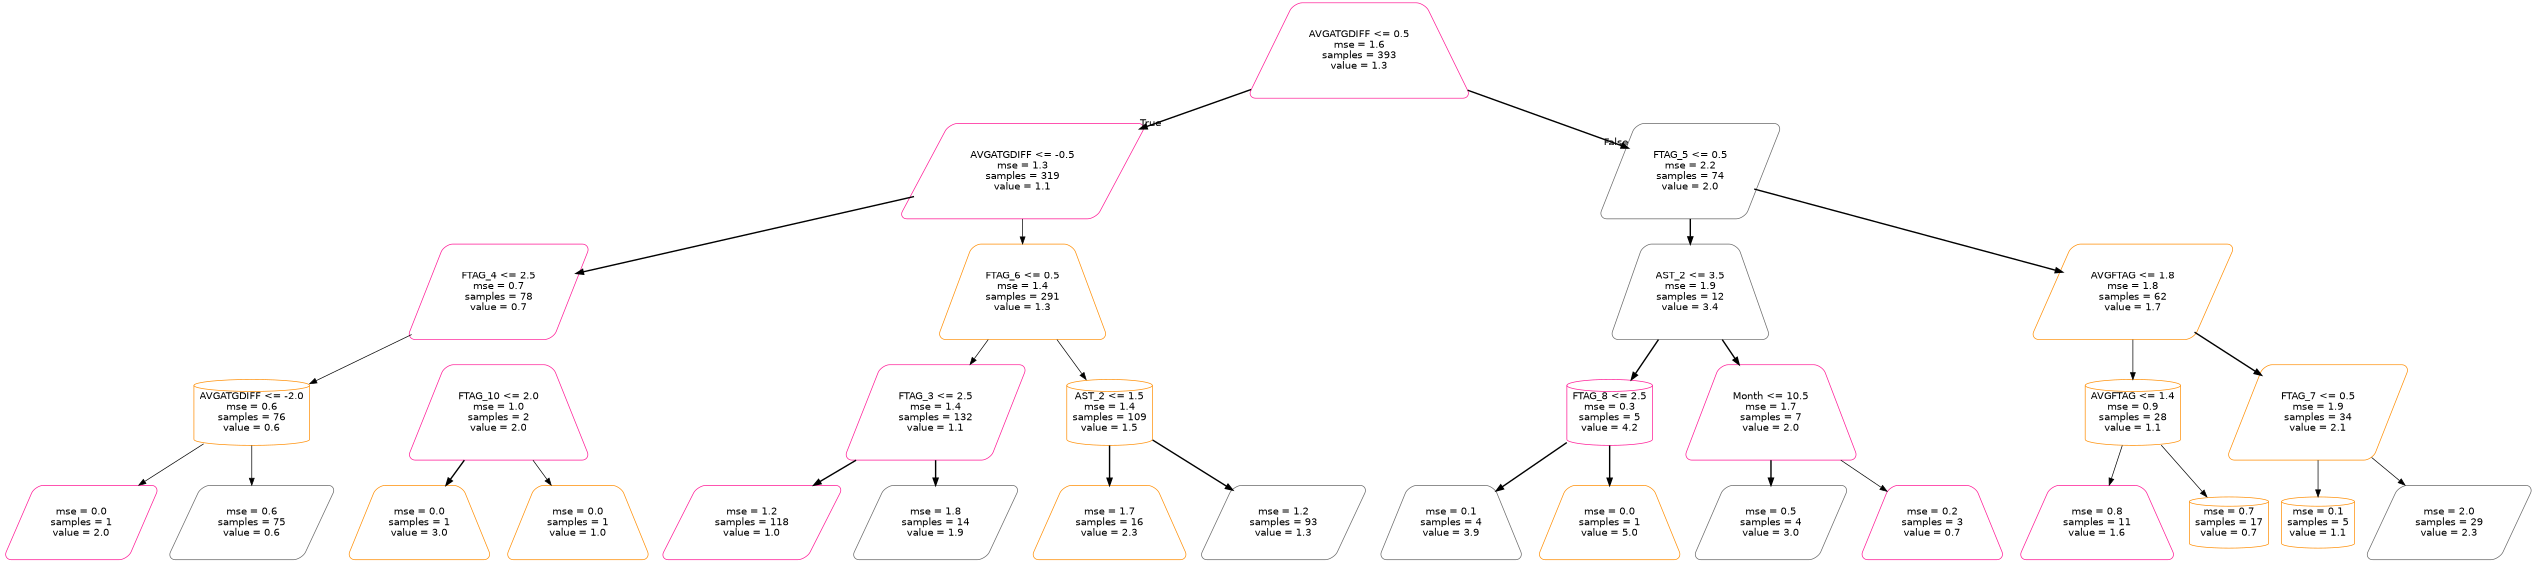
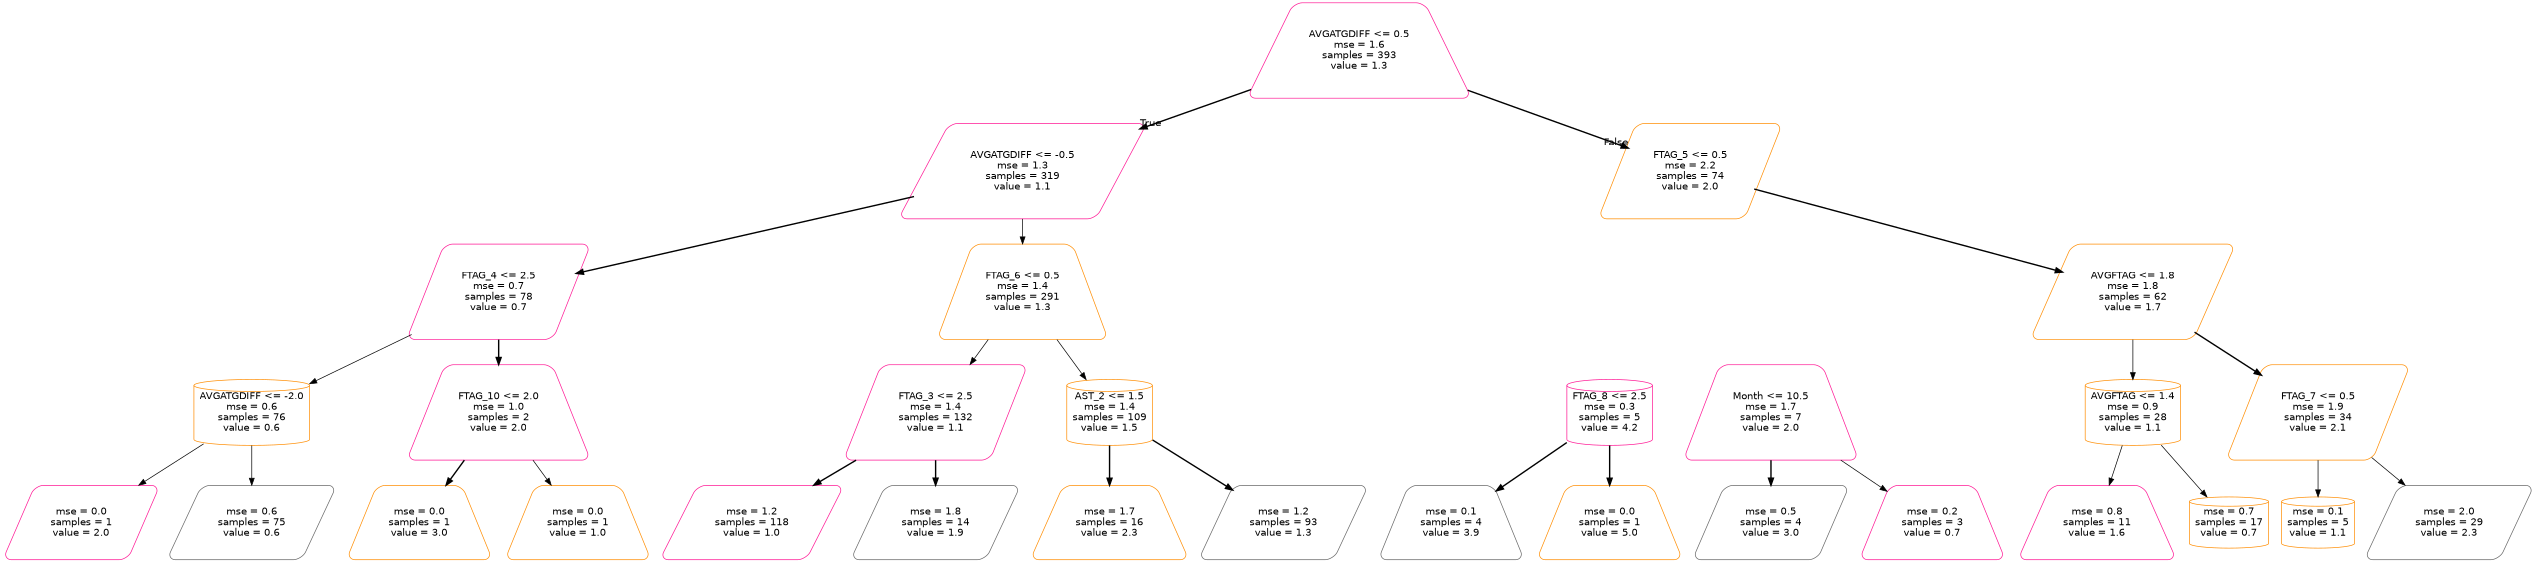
  digraph {
    node [color=darkorange fontname=helvetica shape=parallelogram style=rounded]
    edge [fontname=helvetica style=bold]
    n1 [color=deeppink label="AVGATGDIFF <= 0.5\nmse = 1.6\nsamples = 393\nvalue = 1.3" shape=trapezium]
    n2 [color=deeppink label="AVGATGDIFF <= -0.5\nmse = 1.3\nsamples = 319\nvalue = 1.1"]
-   n3 [color=gray40 label="FTAG_5 <= 0.5\nmse = 2.2\nsamples = 74\nvalue = 2.0"]
+   n3 [label="FTAG_5 <= 0.5\nmse = 2.2\nsamples = 74\nvalue = 2.0"]
    n4 [color=deeppink label="FTAG_4 <= 2.5\nmse = 0.7\nsamples = 78\nvalue = 0.7"]
    n5 [label="FTAG_6 <= 0.5\nmse = 1.4\nsamples = 291\nvalue = 1.3" shape=trapezium]
-   n6 [color=gray40 label="AST_2 <= 3.5\nmse = 1.9\nsamples = 12\nvalue = 3.4" shape=trapezium]
    n7 [label="AVGFTAG <= 1.8\nmse = 1.8\nsamples = 62\nvalue = 1.7"]
    n8 [label="AVGATGDIFF <= -2.0\nmse = 0.6\nsamples = 76\nvalue = 0.6" shape=cylinder]
    n9 [color=deeppink label="FTAG_10 <= 2.0\nmse = 1.0\nsamples = 2\nvalue = 2.0" shape=trapezium]
    n10 [color=deeppink label="FTAG_3 <= 2.5\nmse = 1.4\nsamples = 132\nvalue = 1.1"]
    n11 [label="AST_2 <= 1.5\nmse = 1.4\nsamples = 109\nvalue = 1.5" shape=cylinder]
    n12 [color=deeppink label="mse = 0.0\nsamples = 1\nvalue = 2.0"]
    n13 [color=gray40 label="mse = 0.6\nsamples = 75\nvalue = 0.6"]
    n14 [label="mse = 0.0\nsamples = 1\nvalue = 3.0" shape=trapezium]
    n15 [label="mse = 0.0\nsamples = 1\nvalue = 1.0" shape=trapezium]
    n16 [color=deeppink label="mse = 1.2\nsamples = 118\nvalue = 1.0"]
    n17 [color=gray40 label="mse = 1.8\nsamples = 14\nvalue = 1.9"]
    n18 [label="mse = 1.7\nsamples = 16\nvalue = 2.3" shape=trapezium]
    n19 [color=gray40 label="mse = 1.2\nsamples = 93\nvalue = 1.3"]
    n20 [color=deeppink label="FTAG_8 <= 2.5\nmse = 0.3\nsamples = 5\nvalue = 4.2" shape=cylinder]
    n21 [color=deeppink label="Month <= 10.5\nmse = 1.7\nsamples = 7\nvalue = 2.0" shape=trapezium]
    n22 [label="AVGFTAG <= 1.4\nmse = 0.9\nsamples = 28\nvalue = 1.1" shape=cylinder]
    n23 [label="FTAG_7 <= 0.5\nmse = 1.9\nsamples = 34\nvalue = 2.1"]
    n24 [color=gray40 label="mse = 0.1\nsamples = 4\nvalue = 3.9" shape=trapezium]
    n25 [label="mse = 0.0\nsamples = 1\nvalue = 5.0" shape=trapezium]
    n26 [color=gray40 label="mse = 0.5\nsamples = 4\nvalue = 3.0"]
    n27 [color=deeppink label="mse = 0.2\nsamples = 3\nvalue = 0.7" shape=trapezium]
    n28 [color=deeppink label="mse = 0.8\nsamples = 11\nvalue = 1.6" shape=trapezium]
    n29 [label="mse = 0.7\nsamples = 17\nvalue = 0.7" shape=cylinder]
    n30 [label="mse = 0.1\nsamples = 5\nvalue = 1.1" shape=cylinder]
    n31 [color=gray40 label="mse = 2.0\nsamples = 29\nvalue = 2.3"]
    n1 -> n2 [headlabel=True labelangle=45 labeldistance=2.5]
    n1 -> n3 [headlabel=False labelangle=-45 labeldistance=2.5]
    n2 -> n4
    n2 -> n5 [style=solid]
-   n3 -> n6
    n3 -> n7
    n4 -> n8 [style=solid]
+   n4 -> n9
    n5 -> n10 [style=solid]
    n5 -> n11 [style=solid]
-   n6 -> n20
-   n6 -> n21
    n7 -> n22 [style=solid]
    n7 -> n23
    n8 -> n12 [style=solid]
    n8 -> n13 [style=solid]
    n9 -> n14
    n9 -> n15 [style=solid]
    n10 -> n16
    n10 -> n17
    n11 -> n18
    n11 -> n19
    n20 -> n24
    n20 -> n25
    n21 -> n26
    n21 -> n27 [style=solid]
    n22 -> n28 [style=solid]
    n22 -> n29 [style=solid]
    n23 -> n30 [style=solid]
    n23 -> n31 [style=solid]
  }
